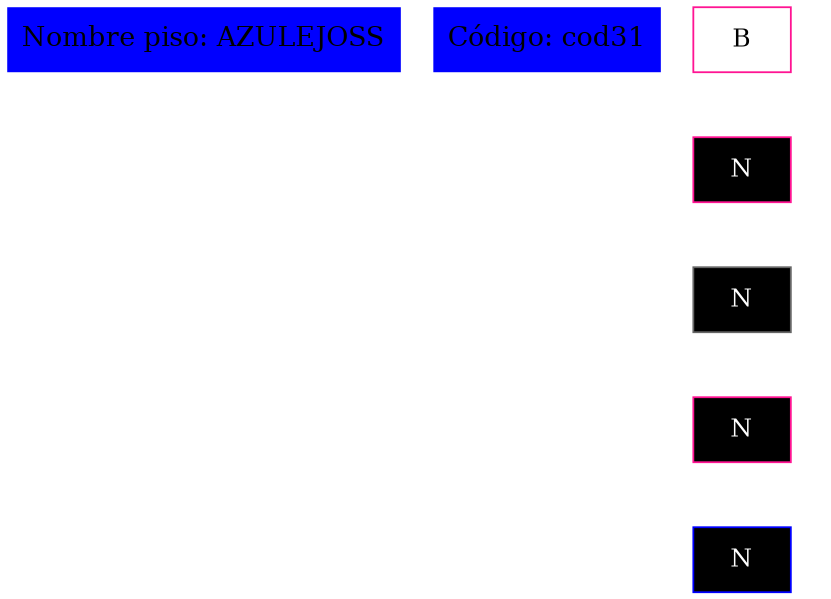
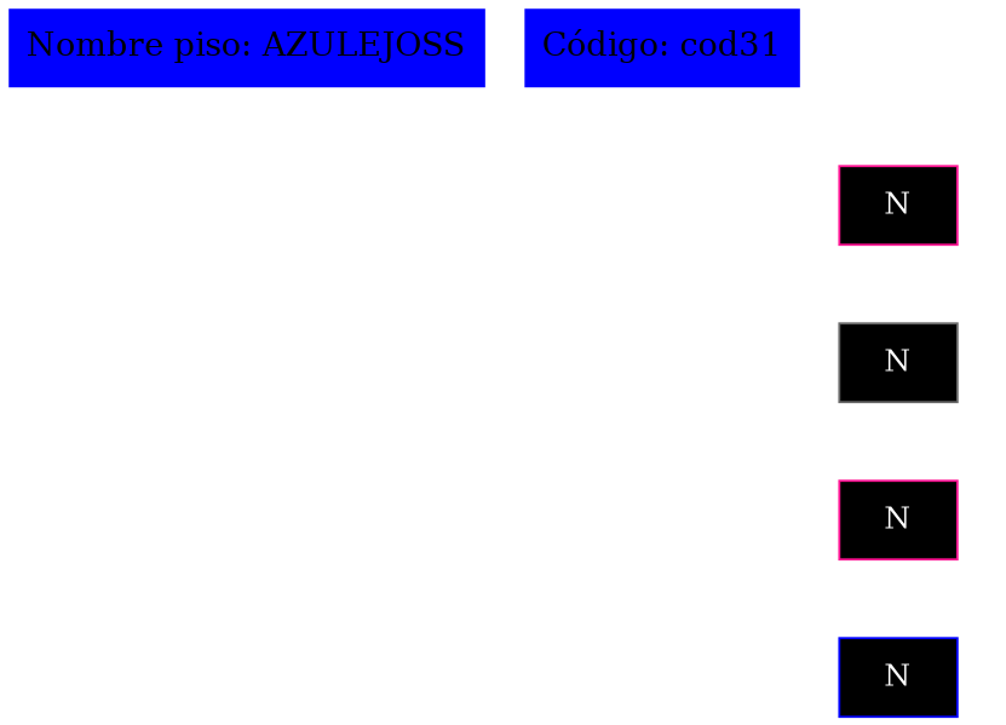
  digraph {
    rankdir=TB
    node [shape=box style=filled color=blue fillcolor=black fontcolor=white]
    edge [style=invis]
    n1 [fontsize=15 label="Nombre piso: AZULEJOSS" shape=plaintext fillcolor="" fontcolor=""]
    n2 [fontsize=15 label="Código: cod31" shape=plaintext fillcolor="" fontcolor=""]
-   n3 [fillcolor=white label=B color=deeppink fontcolor=""]
    n4 [label=N color=deeppink]
    n5 [label=N color=gray40]
    n6 [label=N color=deeppink]
    n7 [label=N]
    subgraph sub_1 {
      n1
      n2
-     n3
      n4
      n5
      n6
      n7
    }
-   n3 -> n4
    n4 -> n4
    n4 -> n5
    n5 -> n5
    n5 -> n6
    n6 -> n6
    n6 -> n7
    n7 -> n7
  }
